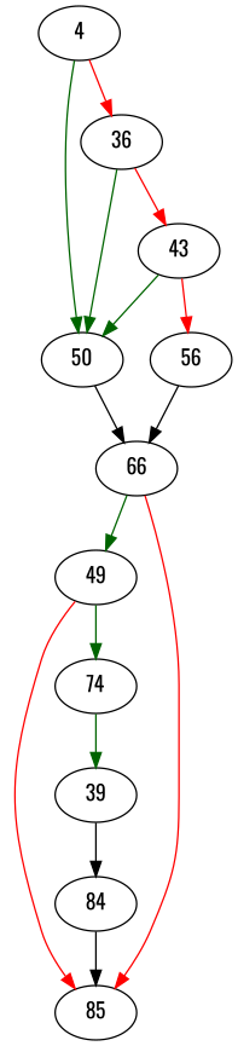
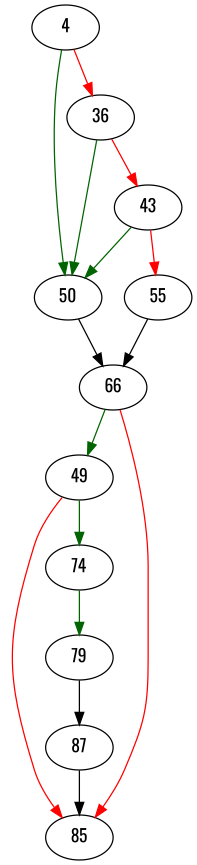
  strict digraph {
    fontname=Oswald
    node [fontname=Oswald]
    edge [color=darkgreen cond=true fontname=Oswald]
    4 [entry=true]
    50
    36
    66
    43
    n6 [label=49]
    85
-   55 [label=56]
+   55
    74
-   79 [label=39]
-   84
+   79
+   84 [label=87]
    4 -> 50
    4 -> 36 [color=red cond=false]
    50 -> 66 [color="" cond=""]
    36 -> 50
    36 -> 43 [color=red cond=false]
    66 -> n6
    66 -> 85 [color=red cond=false]
    43 -> 50
    43 -> 55 [color=red cond=false]
    n6 -> 85 [color=red cond=false]
    n6 -> 74
    55 -> 66 [color="" cond=""]
    74 -> 79
    79 -> 84 [color="" cond=""]
    84 -> 85 [color="" cond=""]
  }
